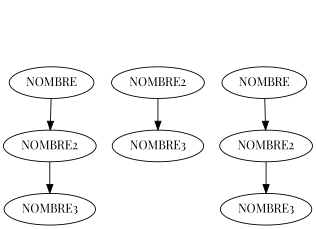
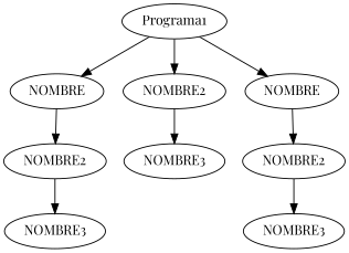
  digraph {
    fontname="Playfair Display"
    node [fontname="Playfair Display"]
    edge [fontname="Playfair Display"]
+   n1 [label=Programa1]
    n2 [label=NOMBRE]
    n3 [label=NOMBRE2]
    n4 [label=NOMBRE]
    n5 [label=NOMBRE2]
    n6 [label=NOMBRE3]
    n7 [label=NOMBRE3]
    n8 [label=NOMBRE2]
    n9 [label=NOMBRE3]
+   n1 -> n2
+   n1 -> n3
+   n1 -> n4
    n2 -> n5
    n3 -> n7
    n4 -> n8
    n5 -> n6
    n8 -> n9
  }
